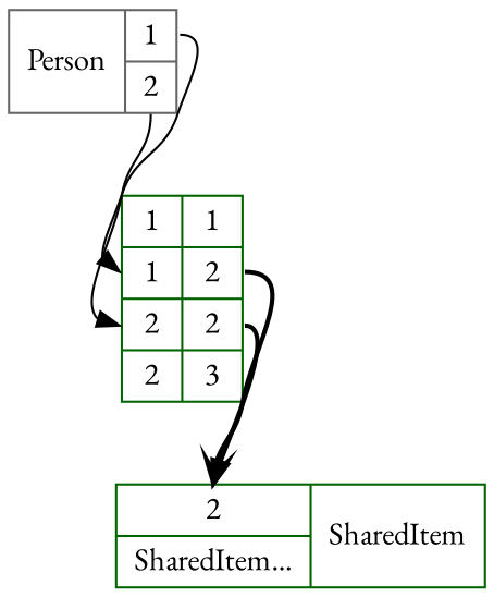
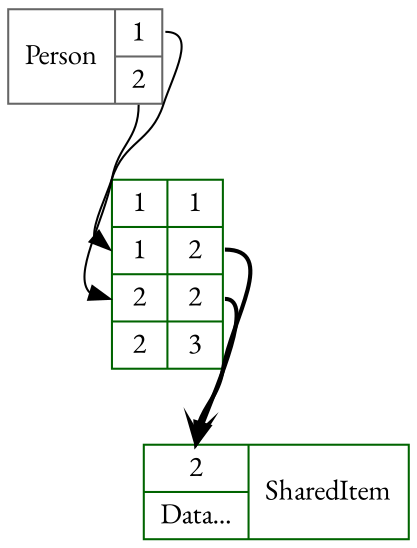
  digraph {
    fontname="EB Garamond"
    node [shape=record color=darkgreen fontname="EB Garamond"]
    edge [headport=f0 style=solid arrowhead=normal fontname="EB Garamond"]
    n1 [label="{{Person | {<f0> 1 | <f1> 2} }}" color=gray40]
    n2 [label="{{1 | 1} | {<f0> 1 | <f3> 2}| {<f1> 2 | <f4> 2} | {2 | 3}}"]
-   n3 [label="{{{<f0> 2 | SharedItem...} | SharedItem}}"]
+   n3 [label="{{{<f0> 2 | Data...} | SharedItem}}"]
    n1 -> n2 [tailport=f0]
    n1 -> n2 [headport=f1 tailport=f1]
    n2 -> n3 [tailport=f3 style=bold arrowhead=vee]
    n2 -> n3 [tailport=f4 style=bold]
  }
